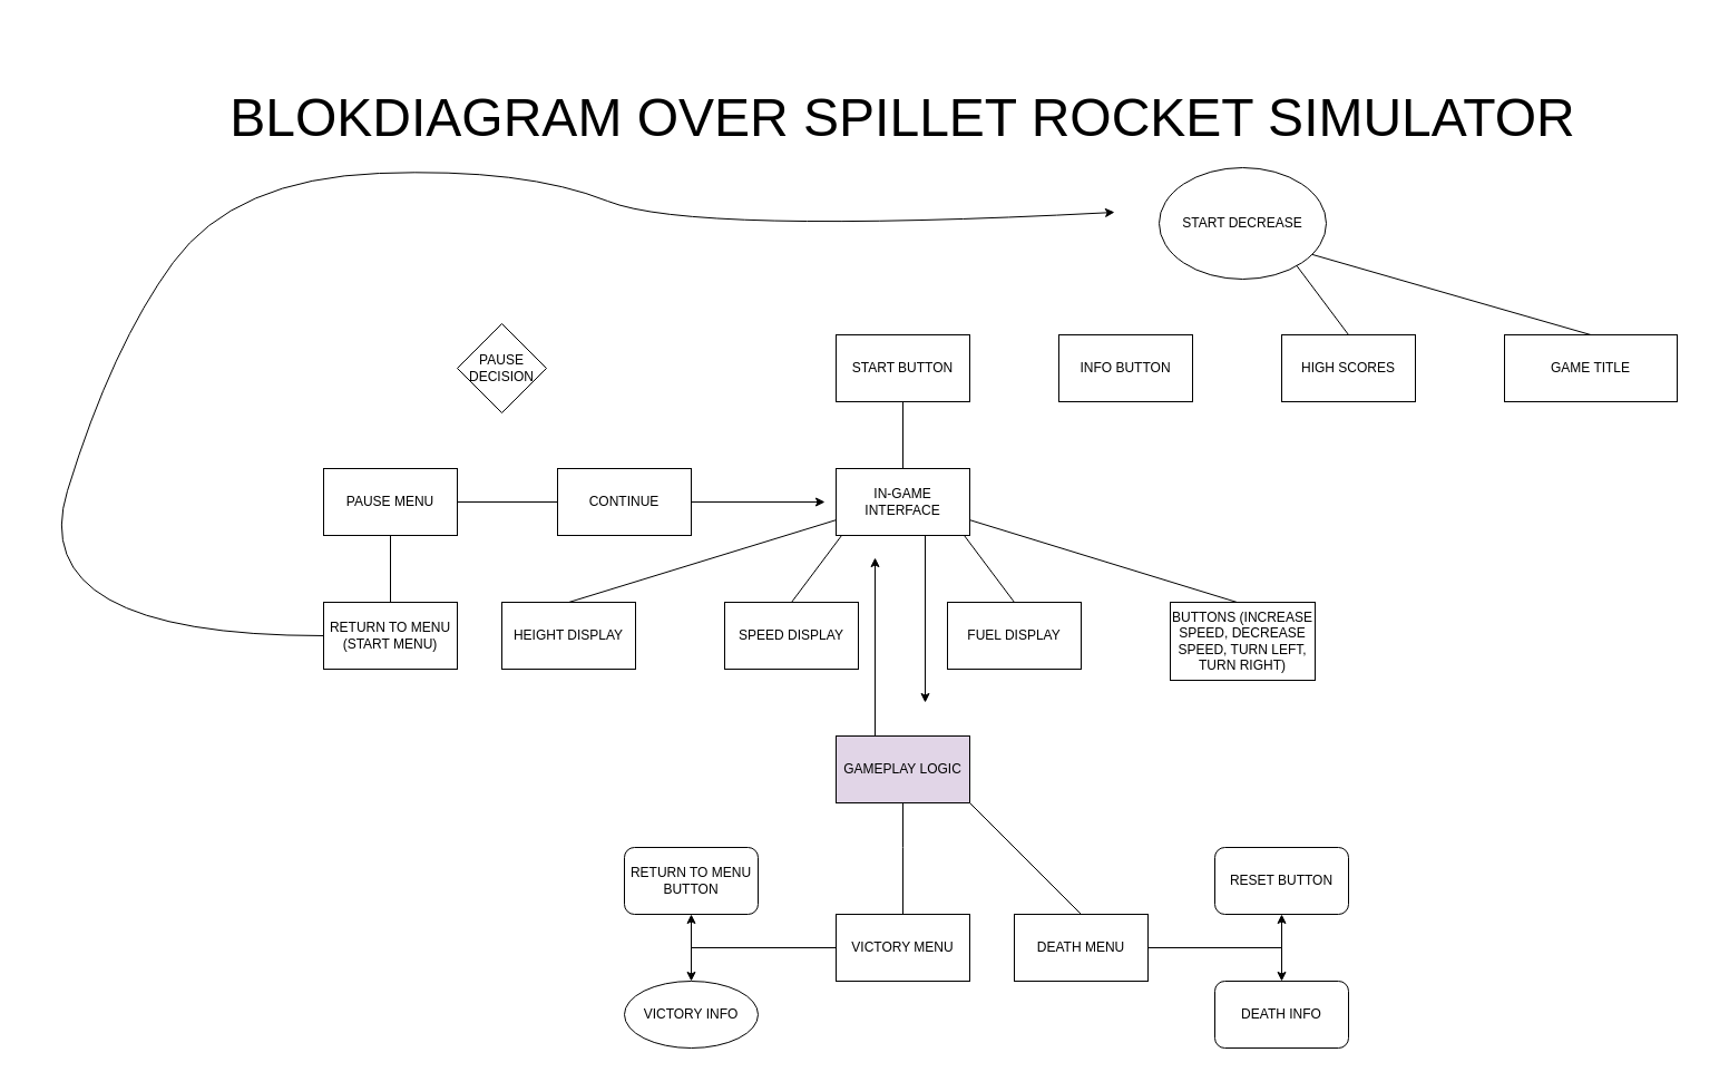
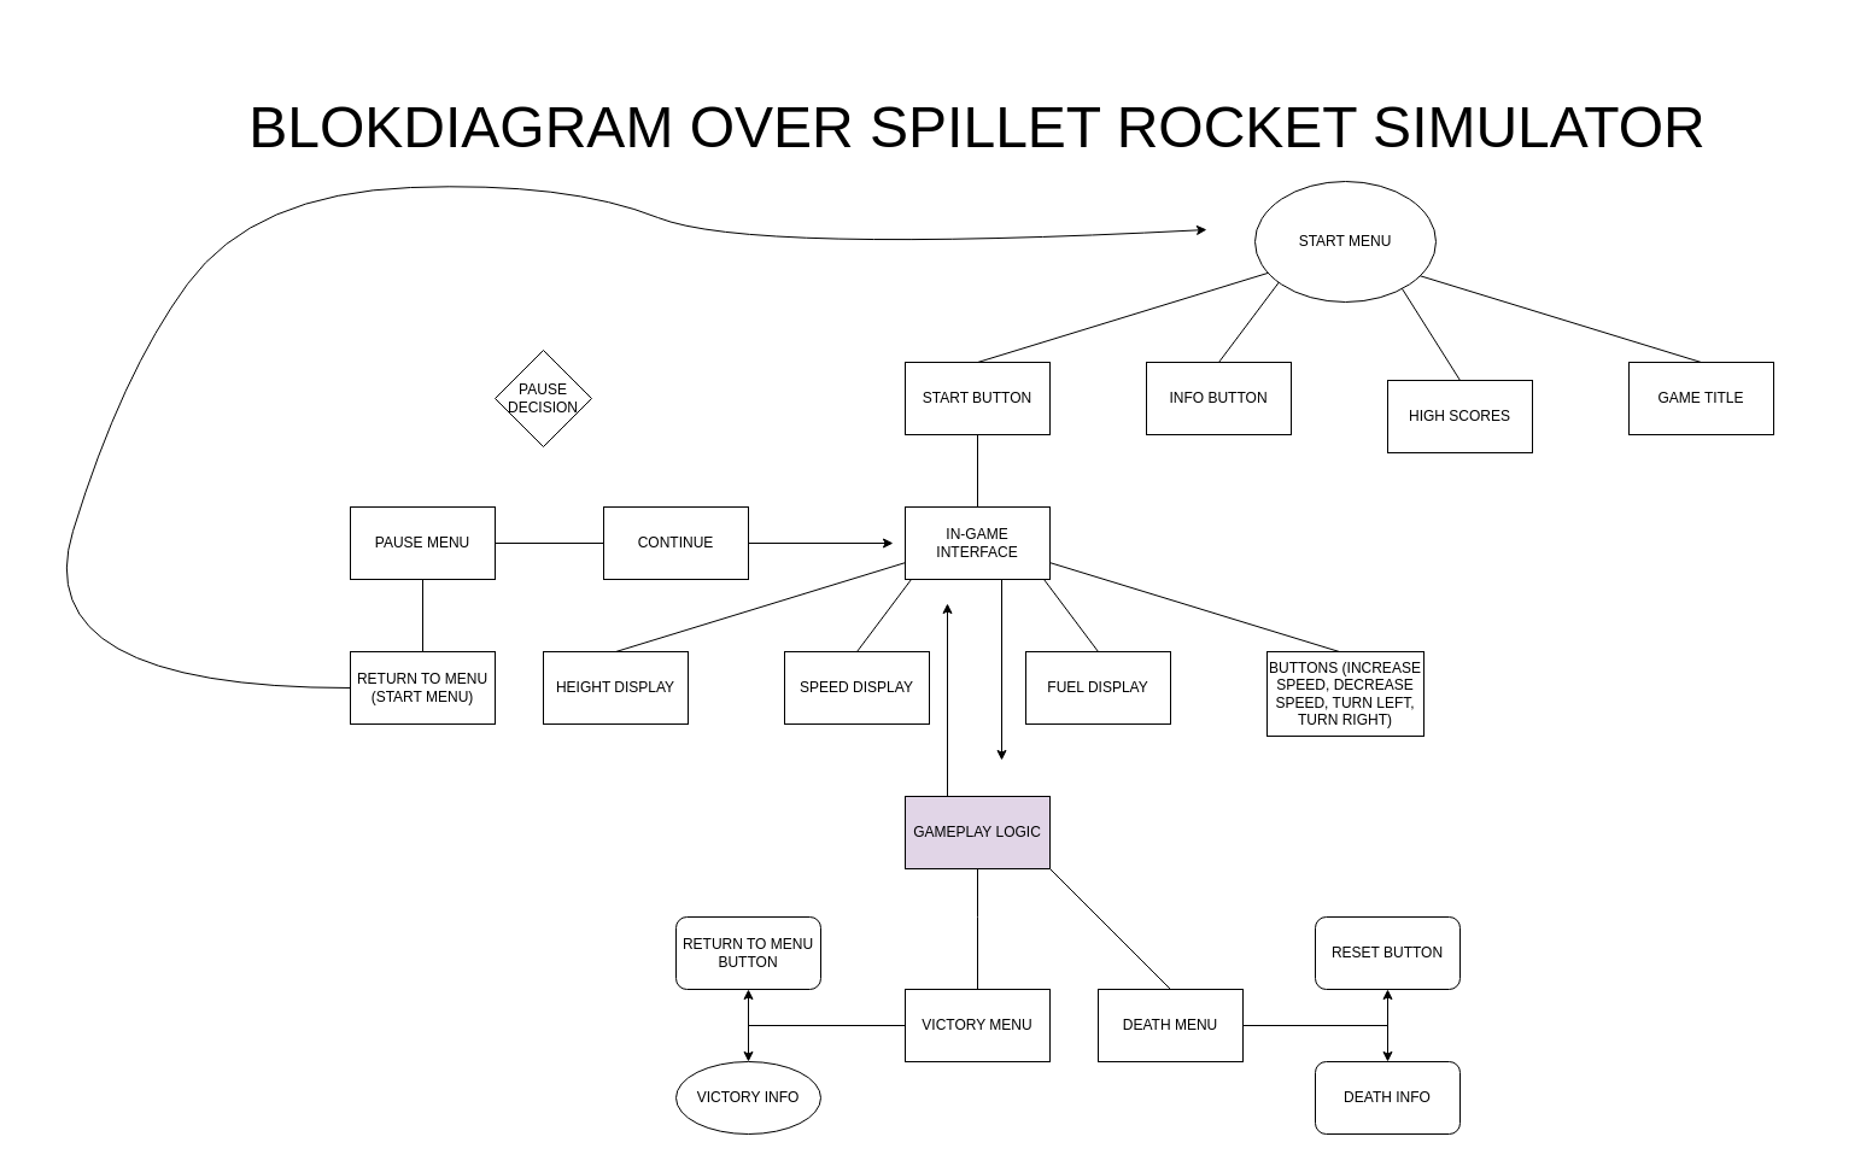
  <mxCell id="0" />
  <mxCell id="1" parent="0" />
- <mxCell id="2" value="GAME TITLE" style="rounded=0;whiteSpace=wrap;html=1;" parent="1" vertex="1"><mxGeometry x="1350" y="300" width="155" height="60" as="geometry" /></mxCell>
- <mxCell id="3" value="HIGH SCORES" style="rounded=0;whiteSpace=wrap;html=1;" parent="1" vertex="1"><mxGeometry x="1150" y="300" width="120" height="60" as="geometry" /></mxCell>
+ <mxCell id="2" value="GAME TITLE" style="rounded=0;whiteSpace=wrap;html=1;" parent="1" vertex="1"><mxGeometry x="1350" y="300" width="120" height="60" as="geometry" /></mxCell>
+ <mxCell id="3" value="HIGH SCORES" style="rounded=0;whiteSpace=wrap;html=1;" parent="1" vertex="1"><mxGeometry x="1150" y="315" width="120" height="60" as="geometry" /></mxCell>
  <mxCell id="4" value="INFO BUTTON" style="rounded=0;whiteSpace=wrap;html=1;" parent="1" vertex="1"><mxGeometry x="950" y="300" width="120" height="60" as="geometry" /></mxCell>
  <mxCell id="5" value="START BUTTON" style="rounded=0;whiteSpace=wrap;html=1;" parent="1" vertex="1"><mxGeometry x="750" y="300" width="120" height="60" as="geometry" /></mxCell>
  <mxCell id="6" value="" style="endArrow=none;html=1;rounded=0;exitX=0.5;exitY=0;exitDx=0;exitDy=0;entryX=0.5;entryY=0;entryDx=0;entryDy=0;" parent="1" source="2" target="3" edge="1"><mxGeometry width="50" height="50" relative="1" as="geometry"><mxPoint x="1570" y="230" as="sourcePoint" /><mxPoint x="1620" y="180" as="targetPoint" /><Array as="points"><mxPoint x="1150" y="220" /></Array></mxGeometry></mxCell>
- <mxCell id="8" value="START DECREASE" style="ellipse;whiteSpace=wrap;html=1;" parent="1" vertex="1"><mxGeometry x="1040" y="150" width="150" height="100" as="geometry" /></mxCell>
+ <mxCell id="7" value="" style="endArrow=none;html=1;rounded=0;exitX=0.5;exitY=0;exitDx=0;exitDy=0;entryX=0.5;entryY=0;entryDx=0;entryDy=0;" parent="1" source="5" target="4" edge="1"><mxGeometry width="50" height="50" relative="1" as="geometry"><mxPoint x="1570" y="230" as="sourcePoint" /><mxPoint x="1620" y="180" as="targetPoint" /><Array as="points"><mxPoint x="1070" y="220" /></Array></mxGeometry></mxCell>
+ <mxCell id="8" value="START MENU" style="ellipse;whiteSpace=wrap;html=1;" parent="1" vertex="1"><mxGeometry x="1040" y="150" width="150" height="100" as="geometry" /></mxCell>
  <mxCell id="9" value="" style="endArrow=none;html=1;rounded=0;" parent="1" edge="1"><mxGeometry width="50" height="50" relative="1" as="geometry"><mxPoint x="810" y="420" as="sourcePoint" /><mxPoint x="810" y="360" as="targetPoint" /></mxGeometry></mxCell>
  <mxCell id="10" value="" style="endArrow=none;html=1;rounded=0;exitX=0.5;exitY=0;exitDx=0;exitDy=0;entryX=0.5;entryY=0;entryDx=0;entryDy=0;" parent="1" edge="1"><mxGeometry width="50" height="50" relative="1" as="geometry"><mxPoint x="1110" y="540" as="sourcePoint" /><mxPoint x="910" y="540" as="targetPoint" /><Array as="points"><mxPoint x="850" y="460" /></Array></mxGeometry></mxCell>
  <mxCell id="11" value="" style="endArrow=none;html=1;rounded=0;exitX=0.5;exitY=0;exitDx=0;exitDy=0;entryX=0.5;entryY=0;entryDx=0;entryDy=0;" parent="1" edge="1"><mxGeometry width="50" height="50" relative="1" as="geometry"><mxPoint x="510" y="540" as="sourcePoint" /><mxPoint x="710" y="540" as="targetPoint" /><Array as="points"><mxPoint x="770" y="460" /></Array></mxGeometry></mxCell>
  <mxCell id="12" value="IN-GAME INTERFACE" style="rounded=0;whiteSpace=wrap;html=1;" parent="1" vertex="1"><mxGeometry x="750" y="420" width="120" height="60" as="geometry" /></mxCell>
  <mxCell id="13" value="FUEL DISPLAY" style="rounded=0;whiteSpace=wrap;html=1;" parent="1" vertex="1"><mxGeometry x="850" y="540" width="120" height="60" as="geometry" /></mxCell>
  <mxCell id="14" value="SPEED DISPLAY" style="rounded=0;whiteSpace=wrap;html=1;" parent="1" vertex="1"><mxGeometry x="650" y="540" width="120" height="60" as="geometry" /></mxCell>
  <mxCell id="15" value="HEIGHT DISPLAY" style="rounded=0;whiteSpace=wrap;html=1;" parent="1" vertex="1"><mxGeometry x="450" y="540" width="120" height="60" as="geometry" /></mxCell>
  <mxCell id="16" value="BUTTONS (INCREASE SPEED, DECREASE SPEED, TURN LEFT, TURN RIGHT)" style="rounded=0;whiteSpace=wrap;html=1;" parent="1" vertex="1"><mxGeometry x="1050" y="540" width="130" height="70" as="geometry" /></mxCell>
  <mxCell id="17" value="GAMEPLAY LOGIC" style="rounded=0;whiteSpace=wrap;html=1;fillColor=#e1d5e7;" parent="1" vertex="1"><mxGeometry x="750" y="660" width="120" height="60" as="geometry" /></mxCell>
  <mxCell id="18" value="" style="endArrow=none;html=1;rounded=0;entryX=0.5;entryY=1;entryDx=0;entryDy=0;" parent="1" target="17" edge="1"><mxGeometry width="50" height="50" relative="1" as="geometry"><mxPoint x="810" y="820" as="sourcePoint" /><mxPoint x="760" y="730" as="targetPoint" /><Array as="points"><mxPoint x="810" y="760" /></Array></mxGeometry></mxCell>
  <mxCell id="19" value="" style="endArrow=none;html=1;rounded=0;entryX=1;entryY=1;entryDx=0;entryDy=0;" parent="1" target="17" edge="1"><mxGeometry width="50" height="50" relative="1" as="geometry"><mxPoint x="970" y="820" as="sourcePoint" /><mxPoint x="910" y="740" as="targetPoint" /><Array as="points" /></mxGeometry></mxCell>
  <mxCell id="20" value="DEATH MENU" style="rounded=0;whiteSpace=wrap;html=1;" parent="1" vertex="1"><mxGeometry x="910" y="820" width="120" height="60" as="geometry" /></mxCell>
  <mxCell id="21" value="VICTORY MENU" style="rounded=0;whiteSpace=wrap;html=1;" parent="1" vertex="1"><mxGeometry x="750" y="820" width="120" height="60" as="geometry" /></mxCell>
  <mxCell id="22" value="" style="endArrow=classic;html=1;rounded=0;" parent="1" edge="1"><mxGeometry width="50" height="50" relative="1" as="geometry"><mxPoint x="785" y="660" as="sourcePoint" /><mxPoint x="785" y="500" as="targetPoint" /><Array as="points" /></mxGeometry></mxCell>
  <mxCell id="23" value="" style="endArrow=classic;html=1;rounded=0;" parent="1" edge="1"><mxGeometry width="50" height="50" relative="1" as="geometry"><mxPoint x="830" y="480" as="sourcePoint" /><mxPoint x="830" y="630" as="targetPoint" /><Array as="points" /></mxGeometry></mxCell>
  <mxCell id="24" value="PAUSE DECISION" style="rhombus;whiteSpace=wrap;html=1;" vertex="1" parent="1"><mxGeometry x="410" y="290" width="80" height="80" as="geometry" /></mxCell>
  <mxCell id="25" value="PAUSE MENU" style="rounded=0;whiteSpace=wrap;html=1;" vertex="1" parent="1"><mxGeometry x="290" y="420" width="120" height="60" as="geometry" /></mxCell>
  <mxCell id="26" value="RETURN TO MENU (START MENU)" style="rounded=0;whiteSpace=wrap;html=1;" vertex="1" parent="1"><mxGeometry x="290" y="540" width="120" height="60" as="geometry" /></mxCell>
  <mxCell id="27" value="" style="endArrow=none;html=1;rounded=0;exitX=0.5;exitY=0;exitDx=0;exitDy=0;entryX=0.5;entryY=1;entryDx=0;entryDy=0;" edge="1" parent="1" source="26" target="25"><mxGeometry width="50" height="50" relative="1" as="geometry"><mxPoint x="320" y="530" as="sourcePoint" /><mxPoint x="350" y="490" as="targetPoint" /></mxGeometry></mxCell>
  <mxCell id="28" value="CONTINUE" style="rounded=0;whiteSpace=wrap;html=1;" vertex="1" parent="1"><mxGeometry x="500" y="420" width="120" height="60" as="geometry" /></mxCell>
  <mxCell id="29" value="" style="endArrow=none;html=1;rounded=0;entryX=0;entryY=0.5;entryDx=0;entryDy=0;" edge="1" parent="1" target="28"><mxGeometry width="50" height="50" relative="1" as="geometry"><mxPoint x="410" y="450" as="sourcePoint" /><mxPoint x="460" y="400" as="targetPoint" /></mxGeometry></mxCell>
  <mxCell id="30" value="" style="endArrow=classic;html=1;rounded=0;" edge="1" parent="1"><mxGeometry width="50" height="50" relative="1" as="geometry"><mxPoint x="620" y="450" as="sourcePoint" /><mxPoint x="740" y="450" as="targetPoint" /></mxGeometry></mxCell>
  <mxCell id="31" value="" style="curved=1;endArrow=classic;html=1;rounded=0;exitX=0;exitY=0.5;exitDx=0;exitDy=0;" edge="1" parent="1" source="26"><mxGeometry width="50" height="50" relative="1" as="geometry"><mxPoint x="140" y="470" as="sourcePoint" /><mxPoint x="1000" y="190" as="targetPoint" /><Array as="points"><mxPoint x="20" y="570" /><mxPoint x="100" y="310" /><mxPoint x="210" y="160" /><mxPoint x="470" y="150" /><mxPoint x="620" y="210" /></Array></mxGeometry></mxCell>
  <mxCell id="32" value="RESET BUTTON" style="rounded=1;whiteSpace=wrap;html=1;" vertex="1" parent="1"><mxGeometry x="1090" y="760" width="120" height="60" as="geometry" /></mxCell>
  <mxCell id="33" value="DEATH INFO" style="rounded=1;whiteSpace=wrap;html=1;" vertex="1" parent="1"><mxGeometry x="1090" y="880" width="120" height="60" as="geometry" /></mxCell>
  <mxCell id="34" style="edgeStyle=orthogonalEdgeStyle;rounded=0;orthogonalLoop=1;jettySize=auto;html=1;exitX=0.5;exitY=1;exitDx=0;exitDy=0;" edge="1" parent="1" source="33" target="33"><mxGeometry relative="1" as="geometry" /></mxCell>
  <mxCell id="35" value="" style="endArrow=none;html=1;rounded=0;" edge="1" parent="1"><mxGeometry width="50" height="50" relative="1" as="geometry"><mxPoint x="1030" y="850" as="sourcePoint" /><mxPoint x="1150" y="850" as="targetPoint" /></mxGeometry></mxCell>
  <mxCell id="36" value="" style="endArrow=classic;startArrow=classic;html=1;rounded=0;entryX=0.5;entryY=1;entryDx=0;entryDy=0;exitX=0.5;exitY=0;exitDx=0;exitDy=0;" edge="1" parent="1" source="33" target="32"><mxGeometry width="50" height="50" relative="1" as="geometry"><mxPoint x="1130" y="870" as="sourcePoint" /><mxPoint x="1180" y="820" as="targetPoint" /></mxGeometry></mxCell>
  <mxCell id="37" value="RETURN TO MENU BUTTON" style="rounded=1;whiteSpace=wrap;html=1;" vertex="1" parent="1"><mxGeometry x="560" y="760" width="120" height="60" as="geometry" /></mxCell>
  <mxCell id="38" value="VICTORY INFO" style="ellipse;whiteSpace=wrap;html=1;" vertex="1" parent="1"><mxGeometry x="560" y="880" width="120" height="60" as="geometry" /></mxCell>
  <mxCell id="39" style="edgeStyle=orthogonalEdgeStyle;rounded=0;orthogonalLoop=1;jettySize=auto;html=1;exitX=0.5;exitY=1;exitDx=0;exitDy=0;" edge="1" parent="1" source="38" target="38"><mxGeometry relative="1" as="geometry" /></mxCell>
  <mxCell id="40" value="" style="endArrow=classic;startArrow=classic;html=1;rounded=0;entryX=0.5;entryY=1;entryDx=0;entryDy=0;exitX=0.5;exitY=0;exitDx=0;exitDy=0;" edge="1" parent="1" source="38" target="37"><mxGeometry width="50" height="50" relative="1" as="geometry"><mxPoint x="600" y="870" as="sourcePoint" /><mxPoint x="650" y="820" as="targetPoint" /></mxGeometry></mxCell>
  <mxCell id="41" value="" style="endArrow=none;html=1;rounded=0;" edge="1" parent="1"><mxGeometry width="50" height="50" relative="1" as="geometry"><mxPoint x="620" y="850" as="sourcePoint" /><mxPoint x="750" y="850" as="targetPoint" /></mxGeometry></mxCell>
  <mxCell id="42" value="&lt;font style=&quot;font-size: 48px;&quot;&gt;BLOKDIAGRAM OVER SPILLET ROCKET SIMULATOR&lt;/font&gt;" style="text;html=1;align=center;verticalAlign=middle;whiteSpace=wrap;rounded=0;" vertex="1" parent="1"><mxGeometry x="90" width="1440" height="170" as="geometry" y="20" /></mxCell>
